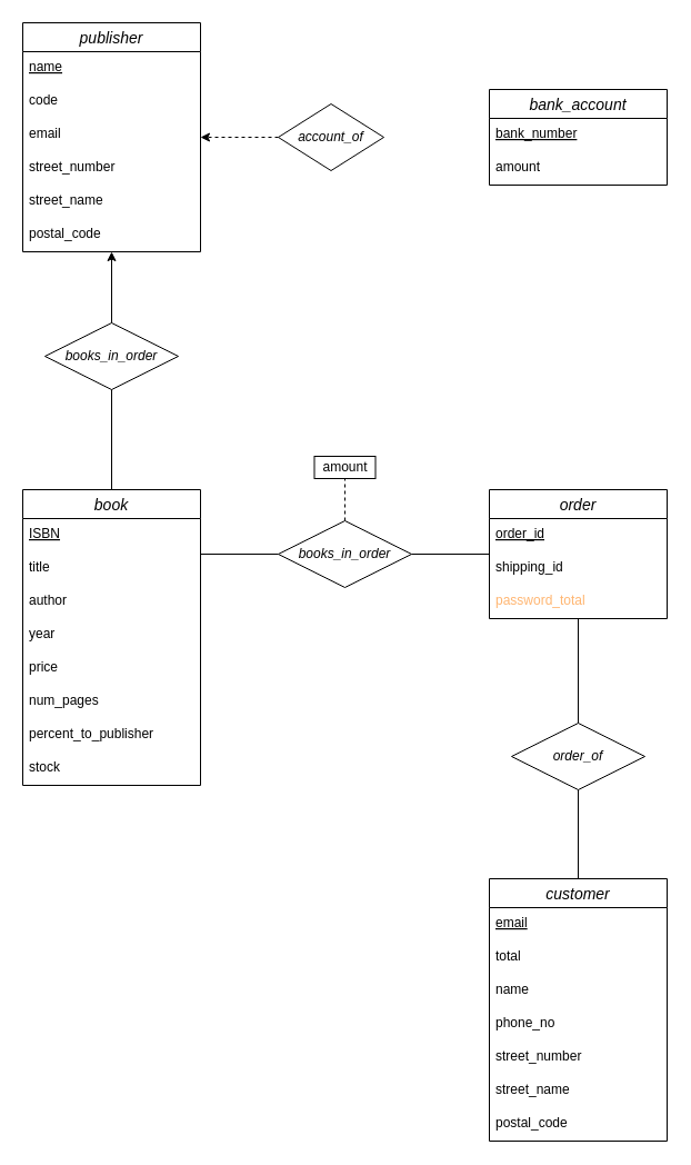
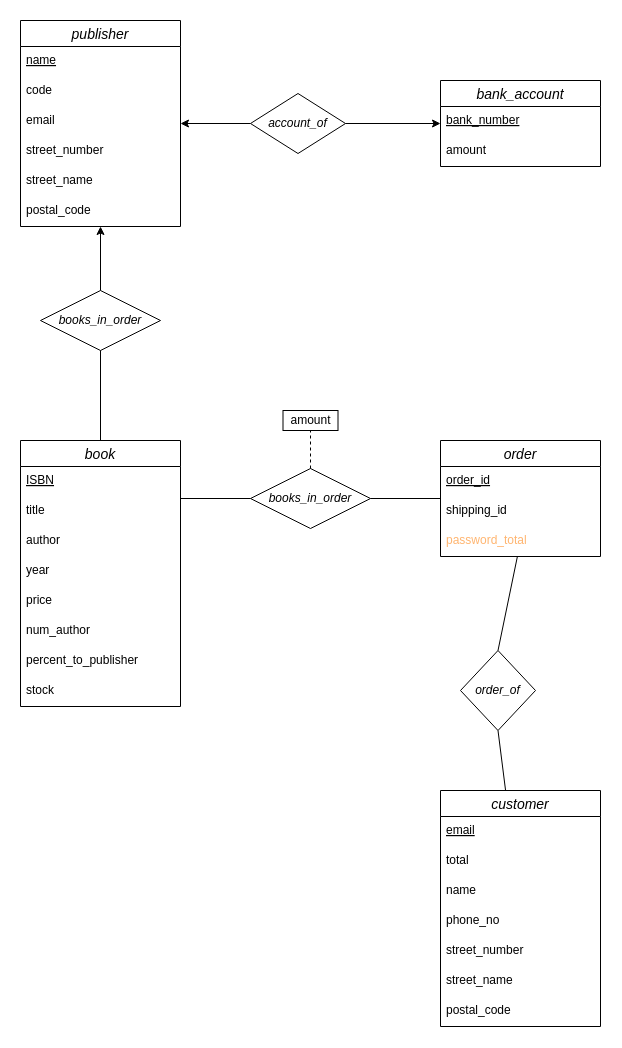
  <mxCell id="0" />
  <mxCell id="1" parent="0" />
  <mxCell id="2" value="book" style="swimlane;fontStyle=2;childLayout=stackLayout;horizontal=1;startSize=26;horizontalStack=0;resizeParent=1;resizeParentMax=0;resizeLast=0;collapsible=1;marginBottom=0;align=center;fontSize=14;" parent="1" vertex="1"><mxGeometry x="20" y="440" width="160" height="266" as="geometry" /></mxCell>
  <mxCell id="3" value="ISBN" style="text;strokeColor=none;fillColor=none;spacingLeft=4;spacingRight=4;overflow=hidden;rotatable=0;points=[[0,0.5],[1,0.5]];portConstraint=eastwest;fontSize=12;fontStyle=4" parent="2" vertex="1"><mxGeometry y="26" width="160" height="30" as="geometry" /></mxCell>
  <mxCell id="4" value="title" style="text;strokeColor=none;fillColor=none;spacingLeft=4;spacingRight=4;overflow=hidden;rotatable=0;points=[[0,0.5],[1,0.5]];portConstraint=eastwest;fontSize=12;" parent="2" vertex="1"><mxGeometry y="56" width="160" height="30" as="geometry" /></mxCell>
  <mxCell id="5" value="author" style="text;strokeColor=none;fillColor=none;spacingLeft=4;spacingRight=4;overflow=hidden;rotatable=0;points=[[0,0.5],[1,0.5]];portConstraint=eastwest;fontSize=12;" parent="2" vertex="1"><mxGeometry y="86" width="160" height="30" as="geometry" /></mxCell>
  <mxCell id="6" value="year" style="text;strokeColor=none;fillColor=none;spacingLeft=4;spacingRight=4;overflow=hidden;rotatable=0;points=[[0,0.5],[1,0.5]];portConstraint=eastwest;fontSize=12;" parent="2" vertex="1"><mxGeometry y="116" width="160" height="30" as="geometry" /></mxCell>
  <mxCell id="7" value="price" style="text;strokeColor=none;fillColor=none;spacingLeft=4;spacingRight=4;overflow=hidden;rotatable=0;points=[[0,0.5],[1,0.5]];portConstraint=eastwest;fontSize=12;" parent="2" vertex="1"><mxGeometry y="146" width="160" height="30" as="geometry" /></mxCell>
- <mxCell id="8" value="num_pages" style="text;strokeColor=none;fillColor=none;spacingLeft=4;spacingRight=4;overflow=hidden;rotatable=0;points=[[0,0.5],[1,0.5]];portConstraint=eastwest;fontSize=12;" parent="2" vertex="1"><mxGeometry y="176" width="160" height="30" as="geometry" /></mxCell>
+ <mxCell id="8" value="num_author" style="text;strokeColor=none;fillColor=none;spacingLeft=4;spacingRight=4;overflow=hidden;rotatable=0;points=[[0,0.5],[1,0.5]];portConstraint=eastwest;fontSize=12;" parent="2" vertex="1"><mxGeometry y="176" width="160" height="30" as="geometry" /></mxCell>
  <mxCell id="9" value="percent_to_publisher" style="text;strokeColor=none;fillColor=none;spacingLeft=4;spacingRight=4;overflow=hidden;rotatable=0;points=[[0,0.5],[1,0.5]];portConstraint=eastwest;fontSize=12;" parent="2" vertex="1"><mxGeometry y="206" width="160" height="30" as="geometry" /></mxCell>
  <mxCell id="10" value="stock" style="text;strokeColor=none;fillColor=none;spacingLeft=4;spacingRight=4;overflow=hidden;rotatable=0;points=[[0,0.5],[1,0.5]];portConstraint=eastwest;fontSize=12;" parent="2" vertex="1"><mxGeometry y="236" width="160" height="30" as="geometry" /></mxCell>
  <mxCell id="11" value="publisher" style="swimlane;fontStyle=2;childLayout=stackLayout;horizontal=1;startSize=26;horizontalStack=0;resizeParent=1;resizeParentMax=0;resizeLast=0;collapsible=1;marginBottom=0;align=center;fontSize=14;" parent="1" vertex="1"><mxGeometry x="20" width="160" height="206" as="geometry" y="20" /></mxCell>
  <mxCell id="12" value="name" style="text;strokeColor=none;fillColor=none;spacingLeft=4;spacingRight=4;overflow=hidden;rotatable=0;points=[[0,0.5],[1,0.5]];portConstraint=eastwest;fontSize=12;fontStyle=4" parent="11" vertex="1"><mxGeometry y="26" width="160" height="30" as="geometry" /></mxCell>
  <mxCell id="13" value="code" style="text;strokeColor=none;fillColor=none;spacingLeft=4;spacingRight=4;overflow=hidden;rotatable=0;points=[[0,0.5],[1,0.5]];portConstraint=eastwest;fontSize=12;" parent="11" vertex="1"><mxGeometry y="56" width="160" height="30" as="geometry" /></mxCell>
  <mxCell id="14" value="email" style="text;strokeColor=none;fillColor=none;spacingLeft=4;spacingRight=4;overflow=hidden;rotatable=0;points=[[0,0.5],[1,0.5]];portConstraint=eastwest;fontSize=12;" parent="11" vertex="1"><mxGeometry y="86" width="160" height="30" as="geometry" /></mxCell>
  <mxCell id="15" value="street_number" style="text;strokeColor=none;fillColor=none;spacingLeft=4;spacingRight=4;overflow=hidden;rotatable=0;points=[[0,0.5],[1,0.5]];portConstraint=eastwest;fontSize=12;" parent="11" vertex="1"><mxGeometry y="116" width="160" height="30" as="geometry" /></mxCell>
  <mxCell id="16" value="street_name" style="text;strokeColor=none;fillColor=none;spacingLeft=4;spacingRight=4;overflow=hidden;rotatable=0;points=[[0,0.5],[1,0.5]];portConstraint=eastwest;fontSize=12;" parent="11" vertex="1"><mxGeometry y="146" width="160" height="30" as="geometry" /></mxCell>
  <mxCell id="17" value="postal_code" style="text;strokeColor=none;fillColor=none;spacingLeft=4;spacingRight=4;overflow=hidden;rotatable=0;points=[[0,0.5],[1,0.5]];portConstraint=eastwest;fontSize=12;" parent="11" vertex="1"><mxGeometry y="176" width="160" height="30" as="geometry" /></mxCell>
  <mxCell id="18" value="bank_account" style="swimlane;fontStyle=2;childLayout=stackLayout;horizontal=1;startSize=26;horizontalStack=0;resizeParent=1;resizeParentMax=0;resizeLast=0;collapsible=1;marginBottom=0;align=center;fontSize=14;" parent="1" vertex="1"><mxGeometry x="440" y="80" width="160" height="86" as="geometry" /></mxCell>
  <mxCell id="19" value="bank_number" style="text;strokeColor=none;fillColor=none;spacingLeft=4;spacingRight=4;overflow=hidden;rotatable=0;points=[[0,0.5],[1,0.5]];portConstraint=eastwest;fontSize=12;fontStyle=4" parent="18" vertex="1"><mxGeometry y="26" width="160" height="30" as="geometry" /></mxCell>
  <mxCell id="20" value="amount" style="text;strokeColor=none;fillColor=none;spacingLeft=4;spacingRight=4;overflow=hidden;rotatable=0;points=[[0,0.5],[1,0.5]];portConstraint=eastwest;fontSize=12;" parent="18" vertex="1"><mxGeometry y="56" width="160" height="30" as="geometry" /></mxCell>
  <mxCell id="21" value="order" style="swimlane;fontStyle=2;childLayout=stackLayout;horizontal=1;startSize=26;horizontalStack=0;resizeParent=1;resizeParentMax=0;resizeLast=0;collapsible=1;marginBottom=0;align=center;fontSize=14;" parent="1" vertex="1"><mxGeometry x="440" y="440" width="160" height="116" as="geometry" /></mxCell>
  <mxCell id="22" value="order_id" style="text;strokeColor=none;fillColor=none;spacingLeft=4;spacingRight=4;overflow=hidden;rotatable=0;points=[[0,0.5],[1,0.5]];portConstraint=eastwest;fontSize=12;fontStyle=4" parent="21" vertex="1"><mxGeometry y="26" width="160" height="30" as="geometry" /></mxCell>
  <mxCell id="23" value="shipping_id" style="text;strokeColor=none;fillColor=none;spacingLeft=4;spacingRight=4;overflow=hidden;rotatable=0;points=[[0,0.5],[1,0.5]];portConstraint=eastwest;fontSize=12;" parent="21" vertex="1"><mxGeometry y="56" width="160" height="30" as="geometry" /></mxCell>
  <mxCell id="24" value="password_total" style="text;strokeColor=none;fillColor=none;spacingLeft=4;spacingRight=4;overflow=hidden;rotatable=0;points=[[0,0.5],[1,0.5]];portConstraint=eastwest;fontSize=12;fontColor=#FFB570;" parent="21" vertex="1"><mxGeometry y="86" width="160" height="30" as="geometry" /></mxCell>
  <mxCell id="25" value="customer" style="swimlane;fontStyle=2;childLayout=stackLayout;horizontal=1;startSize=26;horizontalStack=0;resizeParent=1;resizeParentMax=0;resizeLast=0;collapsible=1;marginBottom=0;align=center;fontSize=14;" parent="1" vertex="1"><mxGeometry x="440" y="790" width="160" height="236" as="geometry" /></mxCell>
  <mxCell id="26" value="email" style="text;strokeColor=none;fillColor=none;spacingLeft=4;spacingRight=4;overflow=hidden;rotatable=0;points=[[0,0.5],[1,0.5]];portConstraint=eastwest;fontSize=12;fontStyle=4" parent="25" vertex="1"><mxGeometry y="26" width="160" height="30" as="geometry" /></mxCell>
  <mxCell id="27" value="total" style="text;strokeColor=none;fillColor=none;spacingLeft=4;spacingRight=4;overflow=hidden;rotatable=0;points=[[0,0.5],[1,0.5]];portConstraint=eastwest;fontSize=12;" parent="25" vertex="1"><mxGeometry y="56" width="160" height="30" as="geometry" /></mxCell>
  <mxCell id="28" value="name" style="text;strokeColor=none;fillColor=none;spacingLeft=4;spacingRight=4;overflow=hidden;rotatable=0;points=[[0,0.5],[1,0.5]];portConstraint=eastwest;fontSize=12;" parent="25" vertex="1"><mxGeometry y="86" width="160" height="30" as="geometry" /></mxCell>
  <mxCell id="29" value="phone_no" style="text;strokeColor=none;fillColor=none;spacingLeft=4;spacingRight=4;overflow=hidden;rotatable=0;points=[[0,0.5],[1,0.5]];portConstraint=eastwest;fontSize=12;" parent="25" vertex="1"><mxGeometry y="116" width="160" height="30" as="geometry" /></mxCell>
  <mxCell id="30" value="street_number " style="text;strokeColor=none;fillColor=none;spacingLeft=4;spacingRight=4;overflow=hidden;rotatable=0;points=[[0,0.5],[1,0.5]];portConstraint=eastwest;fontSize=12;" parent="25" vertex="1"><mxGeometry y="146" width="160" height="30" as="geometry" /></mxCell>
  <mxCell id="31" value="street_name" style="text;strokeColor=none;fillColor=none;spacingLeft=4;spacingRight=4;overflow=hidden;rotatable=0;points=[[0,0.5],[1,0.5]];portConstraint=eastwest;fontSize=12;" parent="25" vertex="1"><mxGeometry y="176" width="160" height="30" as="geometry" /></mxCell>
  <mxCell id="32" value="postal_code" style="text;strokeColor=none;fillColor=none;spacingLeft=4;spacingRight=4;overflow=hidden;rotatable=0;points=[[0,0.5],[1,0.5]];portConstraint=eastwest;fontSize=12;" parent="25" vertex="1"><mxGeometry y="206" width="160" height="30" as="geometry" /></mxCell>
  <mxCell id="33" value="&lt;i&gt;books_in_order&lt;/i&gt;" style="shape=rhombus;perimeter=rhombusPerimeter;whiteSpace=wrap;html=1;align=center;" parent="1" vertex="1"><mxGeometry x="250" y="468" width="120" height="60" as="geometry" /></mxCell>
  <mxCell id="34" value="&lt;i&gt;books_in_order&lt;/i&gt;" style="shape=rhombus;perimeter=rhombusPerimeter;whiteSpace=wrap;html=1;align=center;" parent="1" vertex="1"><mxGeometry x="40" y="290" width="120" height="60" as="geometry" /></mxCell>
  <mxCell id="35" value="&lt;i&gt;account_of&lt;/i&gt;" style="shape=rhombus;perimeter=rhombusPerimeter;whiteSpace=wrap;html=1;align=center;" parent="1" vertex="1"><mxGeometry x="250" y="93" width="95" height="60" as="geometry" /></mxCell>
- <mxCell id="36" value="&lt;i&gt;order_of&lt;/i&gt;" style="shape=rhombus;perimeter=rhombusPerimeter;whiteSpace=wrap;html=1;align=center;" parent="1" vertex="1"><mxGeometry x="460" y="650" width="120" height="60" as="geometry" /></mxCell>
+ <mxCell id="36" value="&lt;i&gt;order_of&lt;/i&gt;" style="shape=rhombus;perimeter=rhombusPerimeter;whiteSpace=wrap;html=1;align=center;" parent="1" vertex="1"><mxGeometry x="460" y="650" width="75" height="80" as="geometry" /></mxCell>
  <mxCell id="37" value="amount" style="whiteSpace=wrap;html=1;align=center;" parent="1" vertex="1"><mxGeometry x="282.5" y="410" width="55" height="20" as="geometry" /></mxCell>
  <mxCell id="38" value="" style="endArrow=none;html=1;rounded=0;exitX=0.5;exitY=0;exitDx=0;exitDy=0;entryX=0.5;entryY=1;entryDx=0;entryDy=0;" parent="1" source="2" target="34" edge="1"><mxGeometry width="50" height="50" relative="1" as="geometry"><mxPoint x="120" y="410" as="sourcePoint" /><mxPoint x="170" y="360" as="targetPoint" /></mxGeometry></mxCell>
  <mxCell id="39" value="" style="endArrow=classic;html=1;rounded=0;exitX=0.5;exitY=0;exitDx=0;exitDy=0;" parent="1" source="34" target="11" edge="1"><mxGeometry width="50" height="50" relative="1" as="geometry"><mxPoint x="110" y="246" as="sourcePoint" /><mxPoint x="160" y="196" as="targetPoint" /></mxGeometry></mxCell>
- <mxCell id="40" value="" style="endArrow=classic;html=1;rounded=0;exitX=0;exitY=0.5;exitDx=0;exitDy=0;dashed=1;" parent="1" source="35" target="11" edge="1"><mxGeometry width="50" height="50" relative="1" as="geometry"><mxPoint x="210" y="250" as="sourcePoint" /><mxPoint x="180" y="138" as="targetPoint" /></mxGeometry></mxCell>
+ <mxCell id="40" value="" style="endArrow=classic;html=1;rounded=0;exitX=0;exitY=0.5;exitDx=0;exitDy=0;" parent="1" source="35" target="11" edge="1"><mxGeometry width="50" height="50" relative="1" as="geometry"><mxPoint x="210" y="250" as="sourcePoint" /><mxPoint x="180" y="138" as="targetPoint" /></mxGeometry></mxCell>
+ <mxCell id="41" value="" style="endArrow=classic;html=1;rounded=0;exitX=1;exitY=0.5;exitDx=0;exitDy=0;" parent="1" source="35" target="18" edge="1"><mxGeometry width="50" height="50" relative="1" as="geometry"><mxPoint x="260" y="340" as="sourcePoint" /><mxPoint x="310" y="290" as="targetPoint" /></mxGeometry></mxCell>
  <mxCell id="42" value="" style="endArrow=none;html=1;rounded=0;exitX=0;exitY=0.5;exitDx=0;exitDy=0;entryX=1;entryY=0.067;entryDx=0;entryDy=0;entryPerimeter=0;" parent="1" source="33" target="4" edge="1"><mxGeometry width="50" height="50" relative="1" as="geometry"><mxPoint x="310" y="550" as="sourcePoint" /><mxPoint x="210" y="510" as="targetPoint" /></mxGeometry></mxCell>
  <mxCell id="43" value="" style="endArrow=none;html=1;rounded=0;exitX=1;exitY=0.5;exitDx=0;exitDy=0;" parent="1" source="33" target="21" edge="1"><mxGeometry width="50" height="50" relative="1" as="geometry"><mxPoint x="380" y="570" as="sourcePoint" /><mxPoint x="430" y="520" as="targetPoint" /></mxGeometry></mxCell>
  <mxCell id="44" value="" style="endArrow=none;html=1;rounded=0;exitX=0.5;exitY=0;exitDx=0;exitDy=0;" parent="1" source="36" target="24" edge="1"><mxGeometry width="50" height="50" relative="1" as="geometry"><mxPoint x="490" y="630" as="sourcePoint" /><mxPoint x="540" y="590" as="targetPoint" /></mxGeometry></mxCell>
  <mxCell id="45" value="" style="endArrow=none;html=1;rounded=0;entryX=0.5;entryY=1;entryDx=0;entryDy=0;" parent="1" source="25" target="36" edge="1"><mxGeometry width="50" height="50" relative="1" as="geometry"><mxPoint x="490" y="760" as="sourcePoint" /><mxPoint x="540" y="710" as="targetPoint" /></mxGeometry></mxCell>
  <mxCell id="46" value="" style="endArrow=none;dashed=1;html=1;rounded=0;entryX=0.5;entryY=1;entryDx=0;entryDy=0;exitX=0.5;exitY=0;exitDx=0;exitDy=0;" parent="1" source="33" target="37" edge="1"><mxGeometry width="50" height="50" relative="1" as="geometry"><mxPoint x="310" y="550" as="sourcePoint" /><mxPoint x="360" y="500" as="targetPoint" /></mxGeometry></mxCell>
